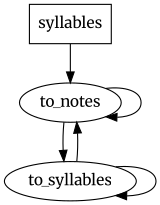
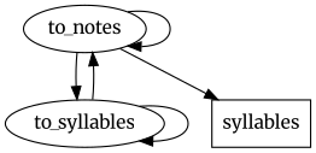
  digraph {
    fontname=Merriweather
    node [fontname=Merriweather]
    edge [fontname=Merriweather]
    n1 [label=to_notes]
    n2 [label=to_syllables]
    n3 [label=syllables shape=box]
    n1 -> n1
    n1 -> n2
    n2 -> n1
    n2 -> n2
-   n3 -> n1
+   n1 -> n3
  }
